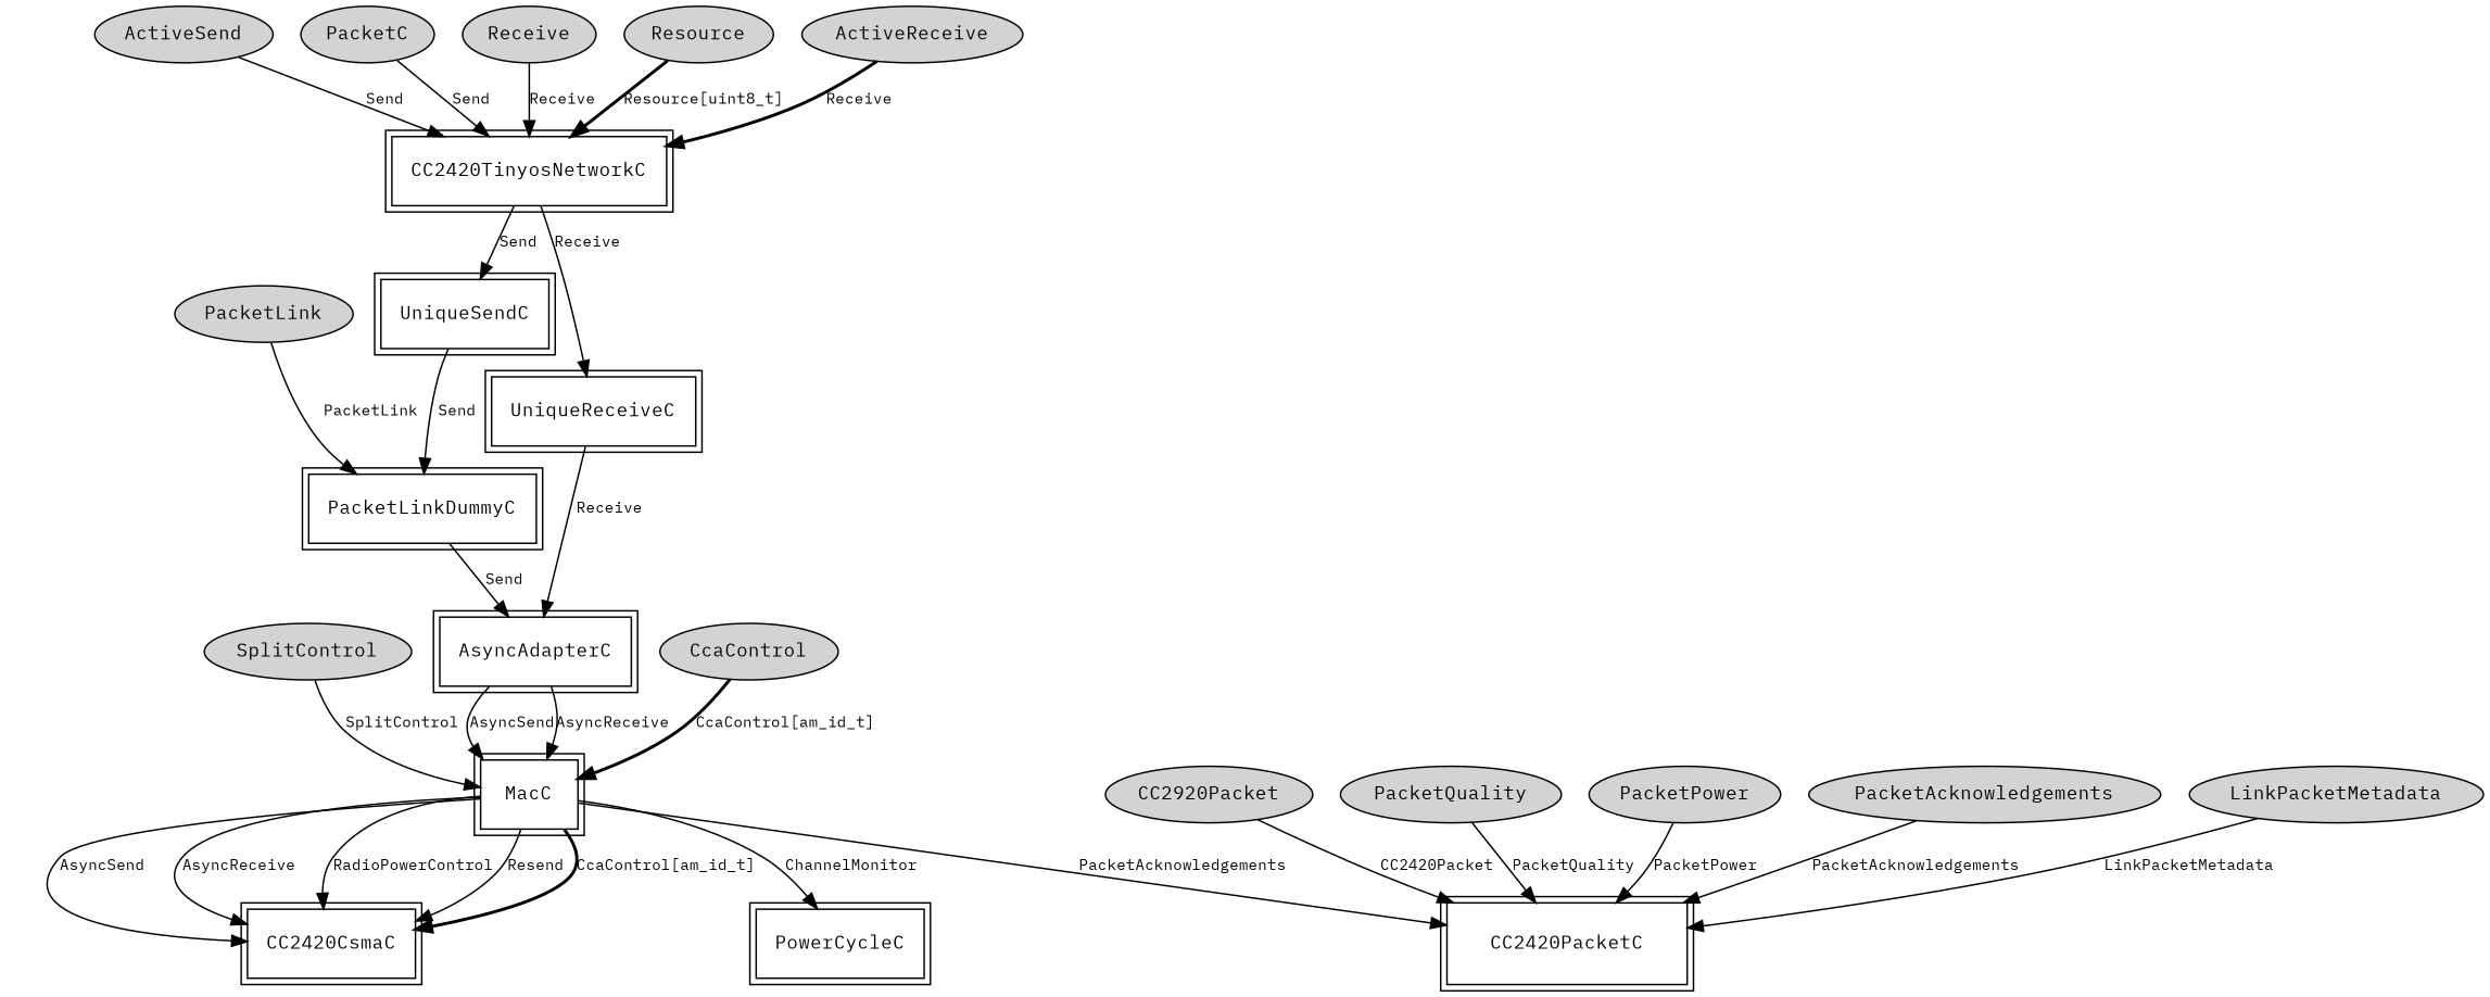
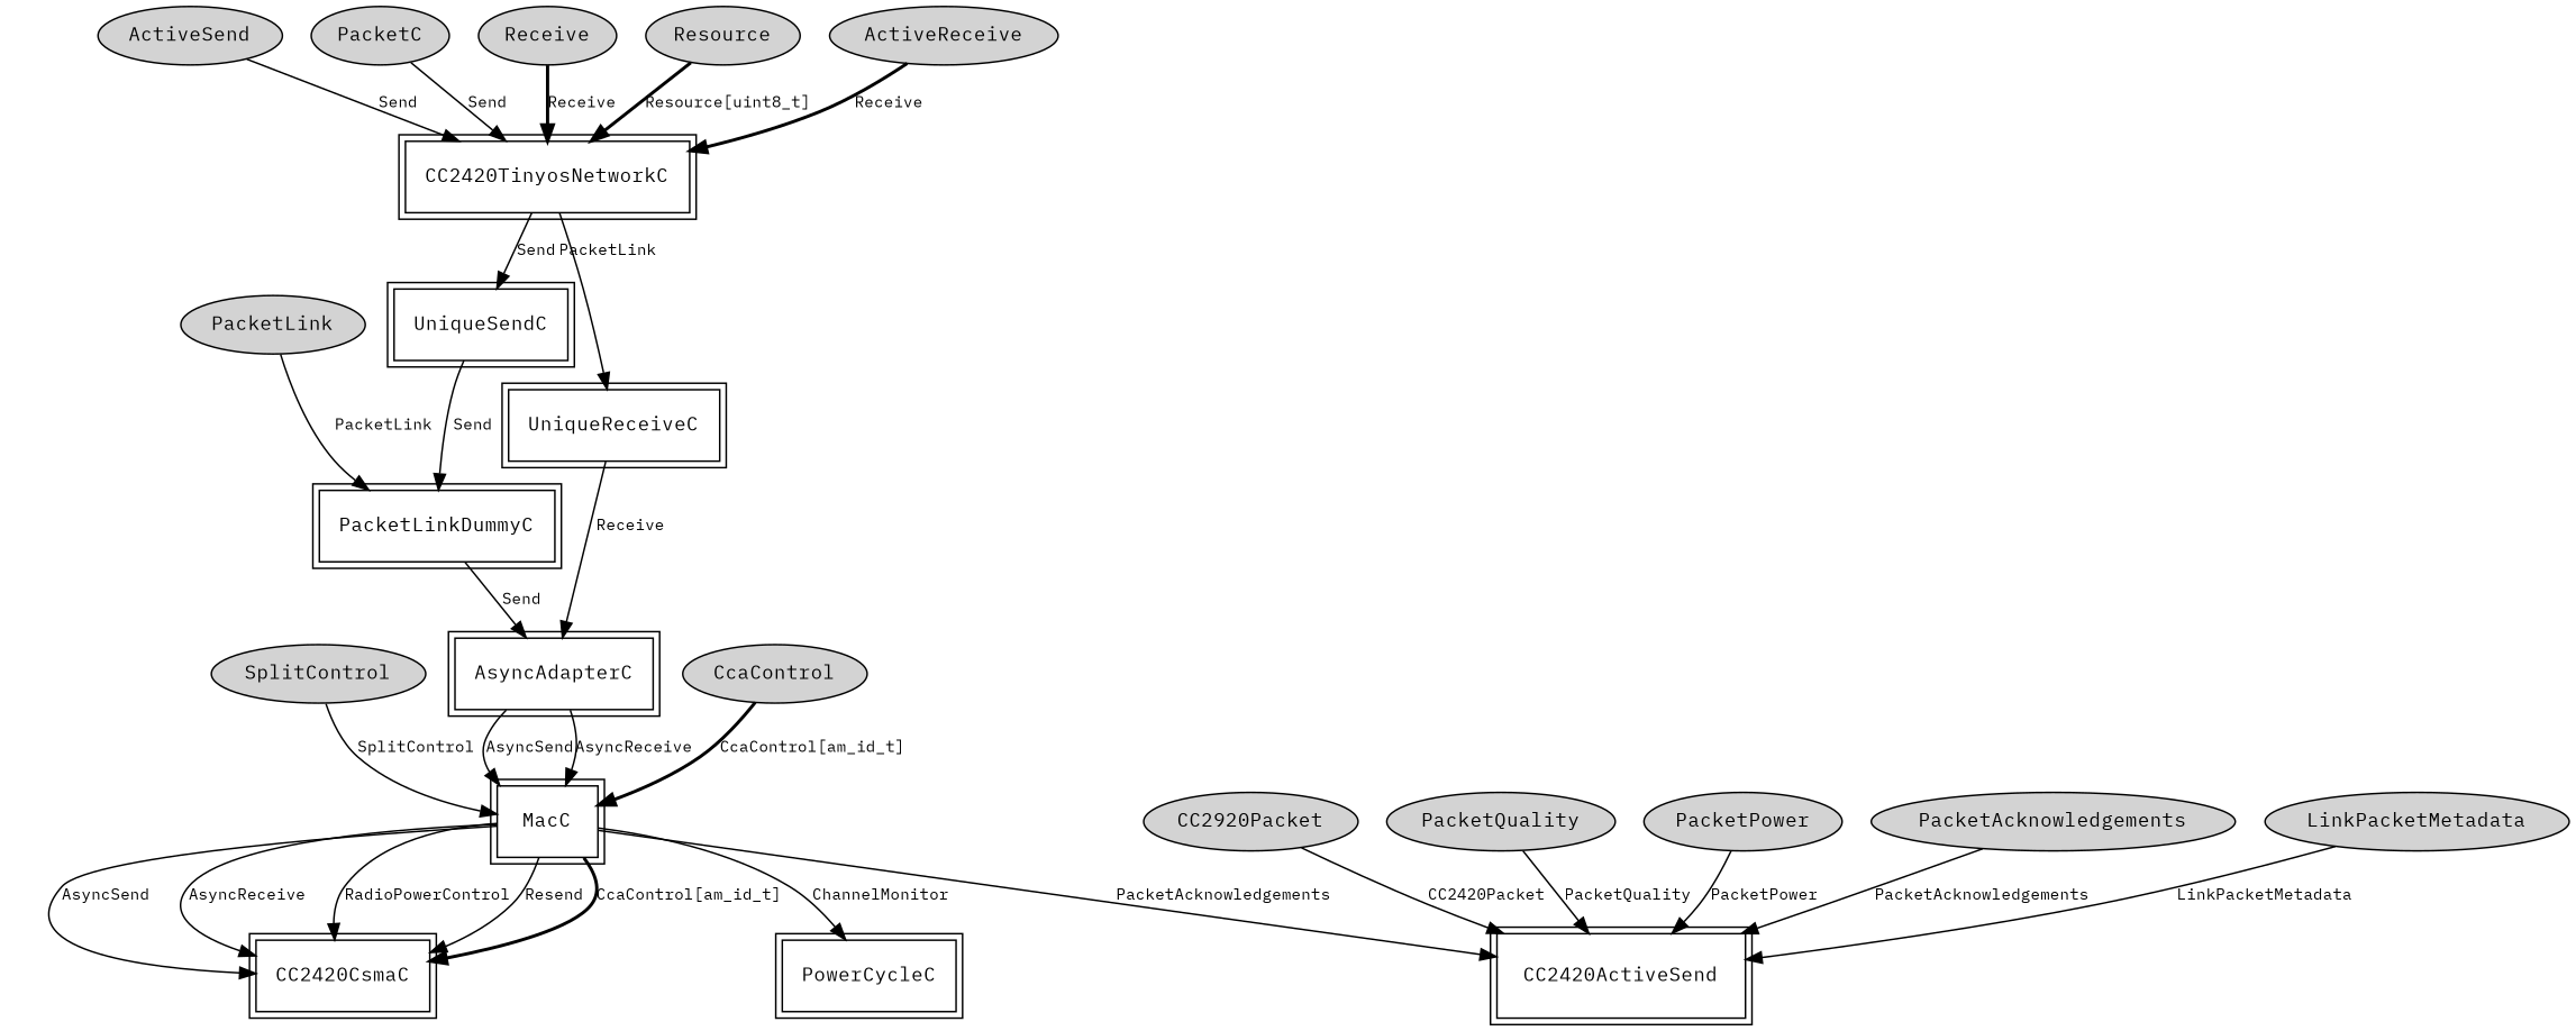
  digraph {
    fontname="IBM Plex Mono"
    node [fontname="IBM Plex Mono" fontsize=12 shape=ellipse style=filled]
    edge [fontname="IBM Plex Mono" fontsize=10]
    n1 [label=SplitControl]
    MacC [peripheries=2 shape=box style=""]
-   CC2420PacketC [peripheries=2 shape=box style=""]
+   CC2420PacketC [peripheries=2 shape=box label=CC2420ActiveSend style=""]
    CC2420CsmaC [peripheries=2 shape=box style=""]
    PowerCycleC [peripheries=2 shape=box style=""]
    n6 [label=CC2920Packet]
    n7 [label=ActiveSend]
    CC2420TinyosNetworkC [peripheries=2 shape=box style=""]
    UniqueSendC [peripheries=2 shape=box style=""]
    UniqueReceiveC [peripheries=2 shape=box style=""]
    PacketLinkDummyC [peripheries=2 shape=box style=""]
    AsyncAdapterC [peripheries=2 shape=box style=""]
    n13 [label=PacketC]
    n14 [label=CcaControl]
    n15 [label=Receive]
    n16 [label=PacketQuality]
    n17 [label=PacketPower]
    n18 [label=PacketAcknowledgements]
    n19 [label=Resource]
    n20 [label=ActiveReceive]
    n21 [label=PacketLink]
    n22 [label=LinkPacketMetadata]
    n1 -> MacC [label=SplitControl]
    MacC -> CC2420PacketC [label=PacketAcknowledgements]
    MacC -> CC2420CsmaC [label=AsyncSend]
    MacC -> CC2420CsmaC [label=AsyncReceive]
    MacC -> CC2420CsmaC [label=RadioPowerControl]
    MacC -> CC2420CsmaC [label=Resend]
    MacC -> CC2420CsmaC [label="CcaControl[am_id_t]" style=bold]
    MacC -> PowerCycleC [label=ChannelMonitor]
    n6 -> CC2420PacketC [label=CC2420Packet]
    n7 -> CC2420TinyosNetworkC [label=Send]
    CC2420TinyosNetworkC -> UniqueSendC [label=Send]
-   CC2420TinyosNetworkC -> UniqueReceiveC [label=Receive]
+   CC2420TinyosNetworkC -> UniqueReceiveC [label=PacketLink]
    UniqueSendC -> PacketLinkDummyC [label=Send]
    UniqueReceiveC -> AsyncAdapterC [label=Receive]
    PacketLinkDummyC -> AsyncAdapterC [label=Send]
    AsyncAdapterC -> MacC [label=AsyncSend]
    AsyncAdapterC -> MacC [label=AsyncReceive]
    n13 -> CC2420TinyosNetworkC [label=Send]
    n14 -> MacC [label="CcaControl[am_id_t]" style=bold]
-   n15 -> CC2420TinyosNetworkC [label=Receive]
+   n15 -> CC2420TinyosNetworkC [label=Receive style=bold]
    n16 -> CC2420PacketC [label=PacketQuality]
    n17 -> CC2420PacketC [label=PacketPower]
    n18 -> CC2420PacketC [label=PacketAcknowledgements]
    n19 -> CC2420TinyosNetworkC [label="Resource[uint8_t]" style=bold]
    n20 -> CC2420TinyosNetworkC [label=Receive style=bold]
    n21 -> PacketLinkDummyC [label=PacketLink]
    n22 -> CC2420PacketC [label=LinkPacketMetadata]
  }
